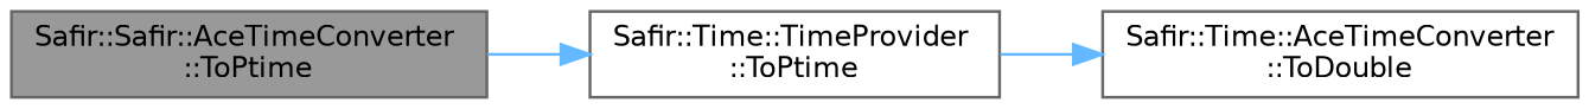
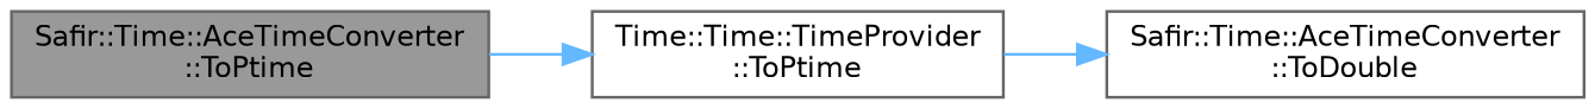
  digraph {
    rankdir=LR
    node [color=grey40 fillcolor=white fontname=Helvetica fontsize=10 shape=box style=filled]
    edge [color=steelblue1 fontname=Helvetica fontsize=10 labelfontname=Helvetica labelfontsize=10 style=solid]
-   n1 [color=gray40 fillcolor=grey60 fontcolor=black height=0.2 label="Safir::Safir::AceTimeConverter\l::ToPtime" width=0.4]
-   n2 [height=0.2 label="Safir::Time::TimeProvider\l::ToPtime" width=0.4]
+   n1 [color=gray40 fillcolor=grey60 fontcolor=black height=0.2 label="Safir::Time::AceTimeConverter\l::ToPtime" width=0.4]
+   n2 [height=0.2 label="Time::Time::TimeProvider\l::ToPtime" width=0.4]
    n3 [height=0.2 label="Safir::Time::AceTimeConverter\l::ToDouble" width=0.4]
    n1 -> n2
    n2 -> n3
  }
